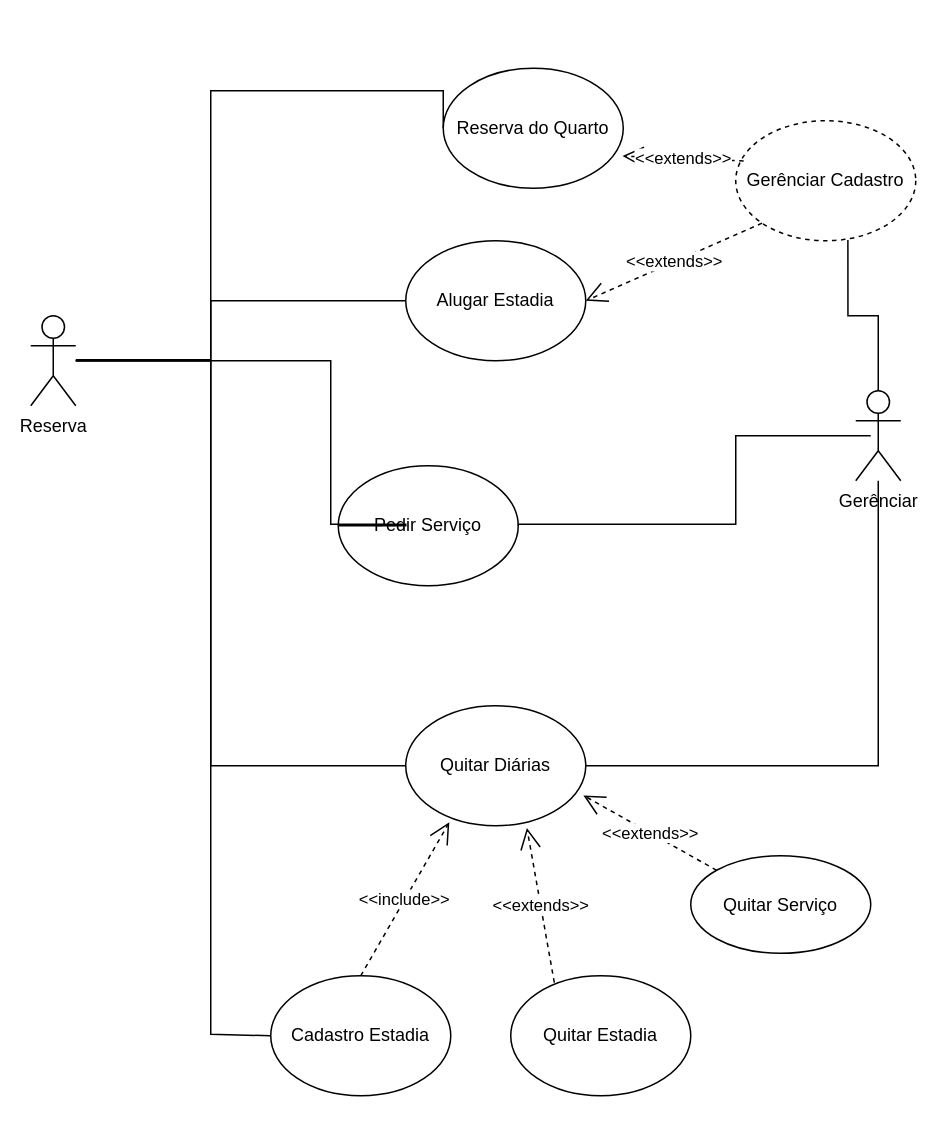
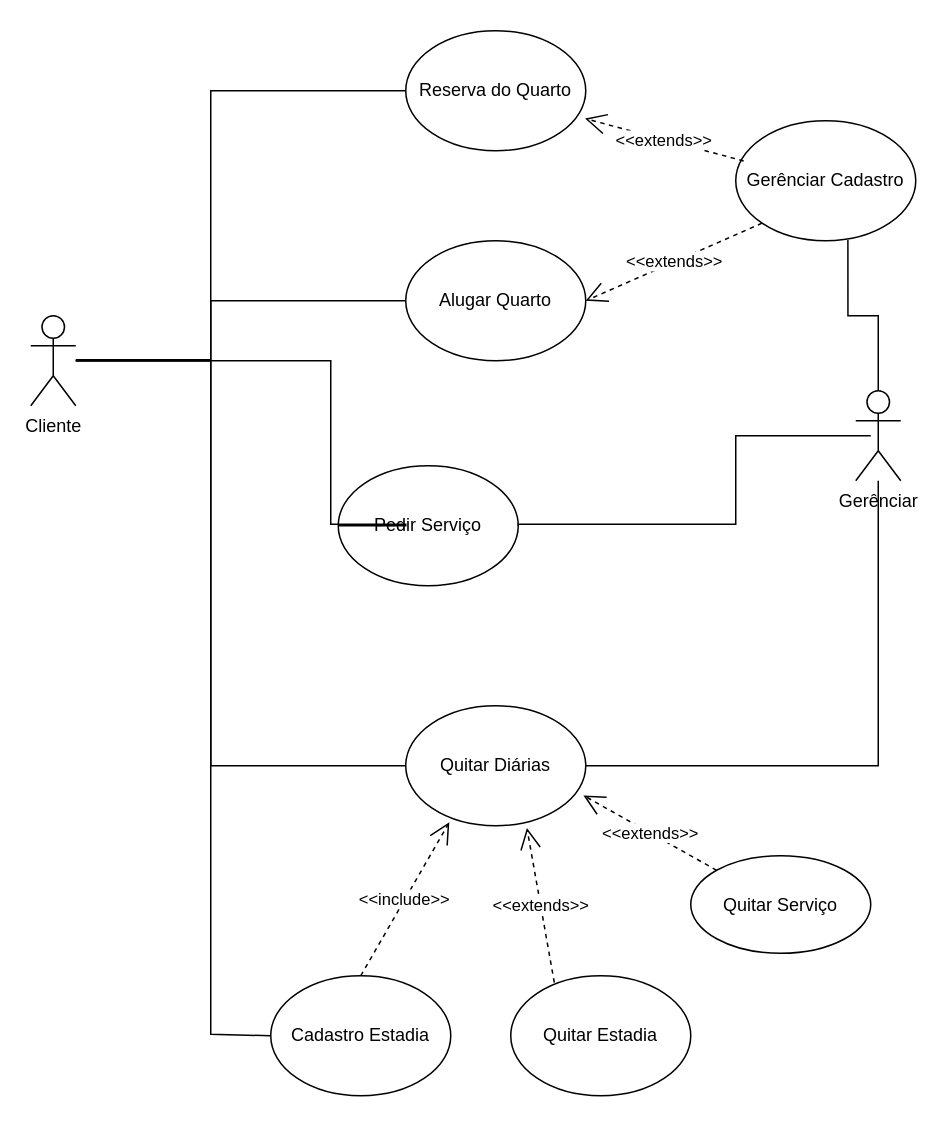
  <mxCell id="0" />
  <mxCell id="1" parent="0" />
- <mxCell id="2" value="Reserva do Quarto" style="ellipse;whiteSpace=wrap;html=1;" vertex="1" parent="1"><mxGeometry x="295" y="45" width="120" height="80" as="geometry" /></mxCell>
- <mxCell id="3" value="Alugar Estadia" style="ellipse;whiteSpace=wrap;html=1;" vertex="1" parent="1"><mxGeometry x="270" y="160" width="120" height="80" as="geometry" /></mxCell>
- <mxCell id="4" value="Reserva" style="shape=umlActor;verticalLabelPosition=bottom;verticalAlign=top;html=1;outlineConnect=0;" vertex="1" parent="1"><mxGeometry x="20" y="210" width="30" height="60" as="geometry" /></mxCell>
- <mxCell id="5" value="Gerênciar Cadastro" style="ellipse;whiteSpace=wrap;html=1;dashed=1;" vertex="1" parent="1"><mxGeometry x="490" y="80" width="120" height="80" as="geometry" /></mxCell>
+ <mxCell id="2" value="Reserva do Quarto" style="ellipse;whiteSpace=wrap;html=1;" vertex="1" parent="1"><mxGeometry x="270" y="20" width="120" height="80" as="geometry" /></mxCell>
+ <mxCell id="3" value="Alugar Quarto" style="ellipse;whiteSpace=wrap;html=1;" vertex="1" parent="1"><mxGeometry x="270" y="160" width="120" height="80" as="geometry" /></mxCell>
+ <mxCell id="4" value="Cliente" style="shape=umlActor;verticalLabelPosition=bottom;verticalAlign=top;html=1;outlineConnect=0;" vertex="1" parent="1"><mxGeometry x="20" y="210" width="30" height="60" as="geometry" /></mxCell>
+ <mxCell id="5" value="Gerênciar Cadastro" style="ellipse;whiteSpace=wrap;html=1;" vertex="1" parent="1"><mxGeometry x="490" y="80" width="120" height="80" as="geometry" /></mxCell>
  <mxCell id="6" value="Gerênciar" style="shape=umlActor;verticalLabelPosition=bottom;verticalAlign=top;html=1;outlineConnect=0;" vertex="1" parent="1"><mxGeometry x="570" y="260" width="30" height="60" as="geometry" /></mxCell>
  <mxCell id="7" value="&amp;lt;&amp;lt;extends&amp;gt;&amp;gt;" style="endArrow=open;endSize=12;dashed=1;html=1;rounded=0;exitX=0;exitY=1;exitDx=0;exitDy=0;entryX=1;entryY=0.5;entryDx=0;entryDy=0;" edge="1" parent="1" source="5" target="3"><mxGeometry width="160" relative="1" as="geometry"><mxPoint x="364" y="240" as="sourcePoint" /><mxPoint x="524" y="240" as="targetPoint" /></mxGeometry></mxCell>
  <mxCell id="8" value="&amp;lt;&amp;lt;extends&amp;gt;&amp;gt;" style="endArrow=open;endSize=12;dashed=1;html=1;rounded=0;exitX=0.044;exitY=0.335;exitDx=0;exitDy=0;entryX=0.996;entryY=0.732;entryDx=0;entryDy=0;exitPerimeter=0;entryPerimeter=0;" edge="1" parent="1" source="5" target="2"><mxGeometry width="160" relative="1" as="geometry"><mxPoint x="450" y="100" as="sourcePoint" /><mxPoint x="322" y="142" as="targetPoint" /></mxGeometry></mxCell>
  <mxCell id="9" value="" style="endArrow=none;html=1;edgeStyle=orthogonalEdgeStyle;rounded=0;entryX=0;entryY=0.5;entryDx=0;entryDy=0;" edge="1" parent="1" target="2"><mxGeometry relative="1" as="geometry"><mxPoint x="50" y="239.41" as="sourcePoint" /><mxPoint x="210" y="239.41" as="targetPoint" /><Array as="points"><mxPoint x="140" y="239" /><mxPoint x="140" y="60" /></Array></mxGeometry></mxCell>
  <mxCell id="10" value="" style="endArrow=none;html=1;edgeStyle=orthogonalEdgeStyle;rounded=0;entryX=0;entryY=0.5;entryDx=0;entryDy=0;" edge="1" parent="1" target="3"><mxGeometry relative="1" as="geometry"><mxPoint x="60" y="239.41" as="sourcePoint" /><mxPoint x="220" y="239.41" as="targetPoint" /><Array as="points"><mxPoint x="140" y="239" /><mxPoint x="140" y="200" /></Array></mxGeometry></mxCell>
  <mxCell id="11" value="Pedir Serviço" style="ellipse;whiteSpace=wrap;html=1;" vertex="1" parent="1"><mxGeometry x="225" y="310" width="120" height="80" as="geometry" /></mxCell>
  <mxCell id="12" value="" style="endArrow=none;html=1;edgeStyle=orthogonalEdgeStyle;rounded=0;exitX=1;exitY=0.5;exitDx=0;exitDy=0;" edge="1" parent="1" source="11"><mxGeometry relative="1" as="geometry"><mxPoint x="410" y="350" as="sourcePoint" /><mxPoint x="580" y="290" as="targetPoint" /><Array as="points"><mxPoint x="490" y="349" /><mxPoint x="490" y="290" /></Array></mxGeometry></mxCell>
  <mxCell id="13" value="" style="endArrow=none;html=1;edgeStyle=orthogonalEdgeStyle;rounded=0;entryX=0;entryY=0.5;entryDx=0;entryDy=0;" edge="1" parent="1" source="4" target="11"><mxGeometry relative="1" as="geometry"><mxPoint x="84" y="349.41" as="sourcePoint" /><mxPoint x="244" y="349" as="targetPoint" /><Array as="points"><mxPoint x="220" y="240" /><mxPoint x="220" y="349" /><mxPoint x="270" y="349" /></Array></mxGeometry></mxCell>
  <mxCell id="14" value="Quitar Diárias" style="ellipse;whiteSpace=wrap;html=1;" vertex="1" parent="1"><mxGeometry x="270" y="470" width="120" height="80" as="geometry" /></mxCell>
  <mxCell id="15" value="" style="endArrow=none;html=1;edgeStyle=orthogonalEdgeStyle;rounded=0;" edge="1" parent="1"><mxGeometry relative="1" as="geometry"><mxPoint x="50" y="240" as="sourcePoint" /><mxPoint x="270" y="510" as="targetPoint" /><Array as="points"><mxPoint x="140" y="240" /><mxPoint x="140" y="510" /></Array></mxGeometry></mxCell>
  <mxCell id="16" value="Cadastro Estadia" style="ellipse;whiteSpace=wrap;html=1;" vertex="1" parent="1"><mxGeometry x="180" y="650" width="120" height="80" as="geometry" /></mxCell>
  <mxCell id="17" value="" style="endArrow=none;html=1;edgeStyle=orthogonalEdgeStyle;rounded=0;entryX=0;entryY=0.5;entryDx=0;entryDy=0;" edge="1" parent="1" target="16"><mxGeometry relative="1" as="geometry"><mxPoint x="50" y="240" as="sourcePoint" /><mxPoint x="170" y="690" as="targetPoint" /><Array as="points"><mxPoint x="140" y="240" /><mxPoint x="140" y="689" /></Array></mxGeometry></mxCell>
  <mxCell id="18" value="Quitar Serviço" style="ellipse;whiteSpace=wrap;html=1;" vertex="1" parent="1"><mxGeometry x="460" y="570" width="120" height="65" as="geometry" /></mxCell>
  <mxCell id="19" value="Quitar Estadia" style="ellipse;whiteSpace=wrap;html=1;" vertex="1" parent="1"><mxGeometry x="340" y="650" width="120" height="80" as="geometry" /></mxCell>
  <mxCell id="20" value="&amp;lt;&amp;lt;extends&amp;gt;&amp;gt;" style="endArrow=open;endSize=12;dashed=1;html=1;rounded=0;exitX=0.242;exitY=0.057;exitDx=0;exitDy=0;exitPerimeter=0;entryX=0.673;entryY=1.018;entryDx=0;entryDy=0;entryPerimeter=0;" edge="1" parent="1" source="19" target="14"><mxGeometry width="160" relative="1" as="geometry"><mxPoint x="270" y="630" as="sourcePoint" /><mxPoint x="430" y="630" as="targetPoint" /></mxGeometry></mxCell>
  <mxCell id="21" value="&amp;lt;&amp;lt;extends&amp;gt;&amp;gt;" style="endArrow=open;endSize=12;dashed=1;html=1;rounded=0;exitX=0;exitY=0;exitDx=0;exitDy=0;entryX=0.987;entryY=0.747;entryDx=0;entryDy=0;entryPerimeter=0;" edge="1" parent="1" source="18" target="14"><mxGeometry width="160" relative="1" as="geometry"><mxPoint x="490" y="569" as="sourcePoint" /><mxPoint x="462" y="480" as="targetPoint" /></mxGeometry></mxCell>
  <mxCell id="22" value="&amp;lt;&amp;lt;include&amp;gt;&amp;gt;" style="endArrow=open;endSize=12;dashed=1;html=1;rounded=0;exitX=0.5;exitY=0;exitDx=0;exitDy=0;entryX=0.242;entryY=0.971;entryDx=0;entryDy=0;entryPerimeter=0;" edge="1" parent="1" source="16" target="14"><mxGeometry width="160" relative="1" as="geometry"><mxPoint x="270" y="654" as="sourcePoint" /><mxPoint x="242" y="565" as="targetPoint" /></mxGeometry></mxCell>
  <mxCell id="23" value="" style="endArrow=none;html=1;edgeStyle=orthogonalEdgeStyle;rounded=0;exitX=1;exitY=0.5;exitDx=0;exitDy=0;" edge="1" parent="1" source="14" target="6"><mxGeometry relative="1" as="geometry"><mxPoint x="440" y="500" as="sourcePoint" /><mxPoint x="600" y="500" as="targetPoint" /></mxGeometry></mxCell>
  <mxCell id="24" value="" style="endArrow=none;html=1;edgeStyle=orthogonalEdgeStyle;rounded=0;exitX=0.623;exitY=0.993;exitDx=0;exitDy=0;exitPerimeter=0;entryX=0.5;entryY=0;entryDx=0;entryDy=0;entryPerimeter=0;" edge="1" parent="1" source="5" target="6"><mxGeometry relative="1" as="geometry"><mxPoint x="590" y="230" as="sourcePoint" /><mxPoint x="750" y="230" as="targetPoint" /></mxGeometry></mxCell>
